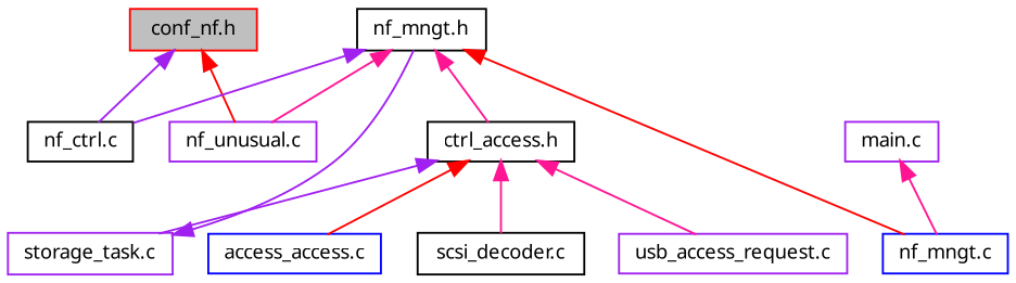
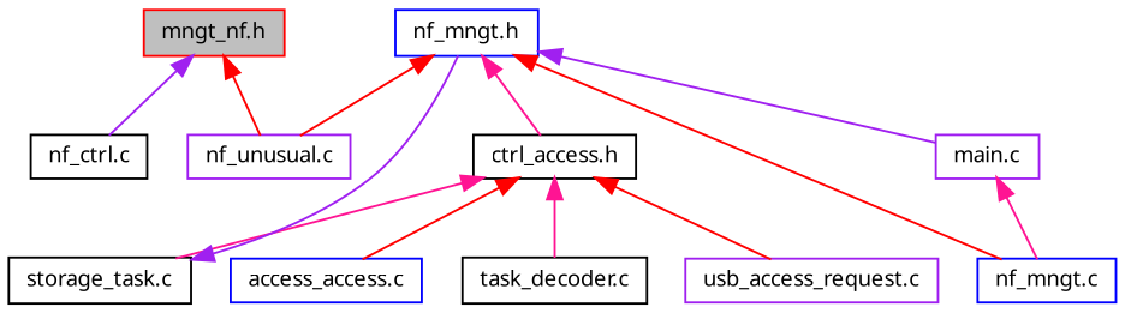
  digraph {
    node [color=black fillcolor=white fontname="FreeSans.ttf" fontsize=10 shape=record style=filled]
    edge [color=deeppink dir=back fontname="FreeSans.ttf" fontsize=10 labelfontname="FreeSans.ttf" labelfontsize=10 style=solid]
-   n1 [color=red fillcolor=grey75 fontcolor=black height=0.2 label="conf_nf.h" width=0.4]
+   n1 [color=red fillcolor=grey75 fontcolor=black height=0.2 label="mngt_nf.h" width=0.4]
    n2 [height=0.2 label="nf_ctrl.c" width=0.4]
    n3 [color=purple height=0.2 label="nf_unusual.c" width=0.4]
    n4 [color=blue height=0.2 label="nf_mngt.c" width=0.4]
-   n5 [height=0.2 label="nf_mngt.h" width=0.4]
+   n5 [color=blue height=0.2 label="nf_mngt.h" width=0.4]
    n6 [color=purple height=0.2 label="main.c" width=0.4]
    n7 [height=0.2 label="ctrl_access.h" width=0.4]
-   n8 [color=purple height=0.2 label="storage_task.c" width=0.4]
+   n8 [height=0.2 label="storage_task.c" width=0.4]
    n9 [color=purple height=0.2 label="usb_access_request.c" width=0.4]
    n10 [color=blue height=0.2 label="access_access.c" width=0.4]
-   n11 [height=0.2 label="scsi_decoder.c" width=0.4]
+   n11 [height=0.2 label="task_decoder.c" width=0.4]
    n1 -> n2 [color=purple]
    n1 -> n3 [color=red]
-   n5 -> n3
+   n5 -> n3 [color=red]
    n5 -> n4 [color=red]
-   n5 -> n2 [color=purple]
+   n5 -> n6 [color=purple]
    n5 -> n7
    n6 -> n4
-   n7 -> n8 [color=purple]
-   n7 -> n9
+   n7 -> n8
+   n7 -> n9 [color=red]
    n7 -> n10 [color=red]
    n7 -> n11
    n8 -> n5 [color=purple]
  }
